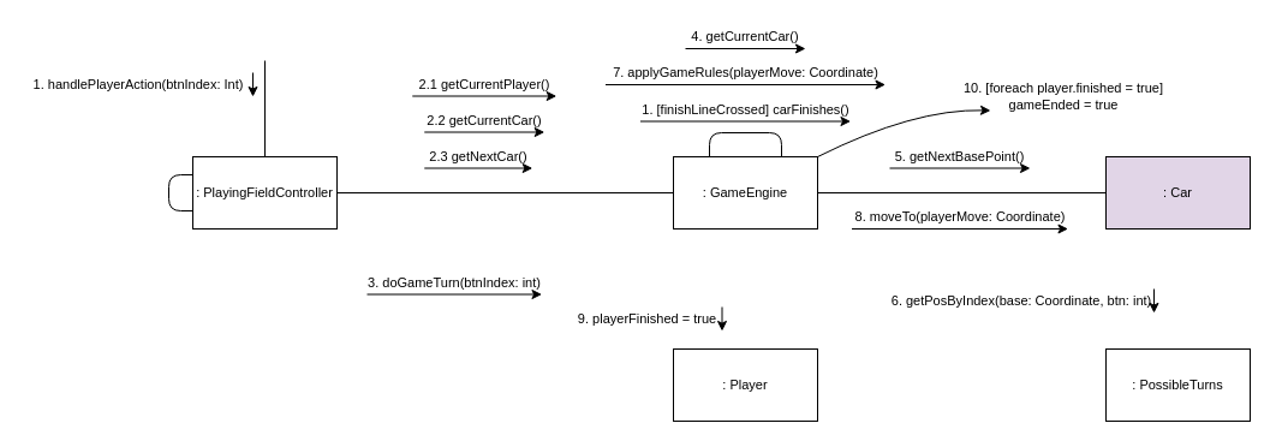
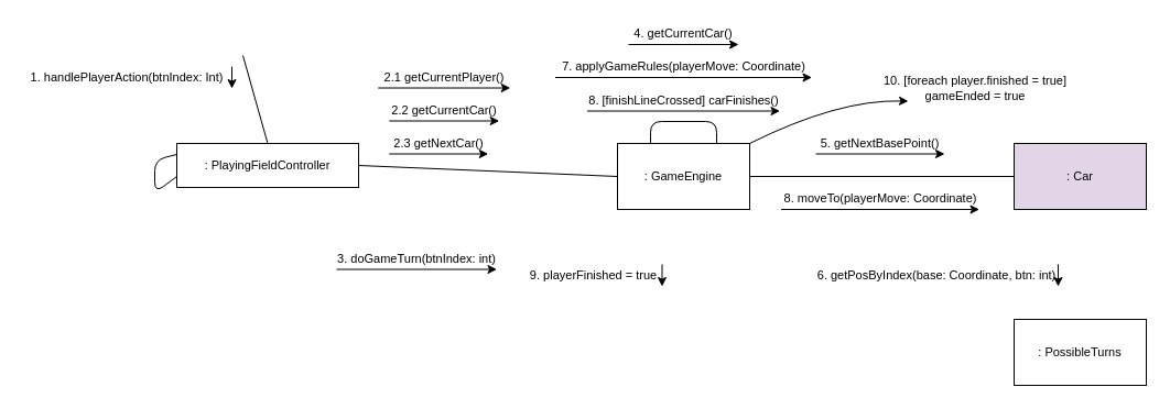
  <mxCell id="0" />
  <mxCell id="1" parent="0" />
- <mxCell id="2" value=": PlayingFieldController" style="rounded=0;whiteSpace=wrap;html=1;fontSize=11;" vertex="1" parent="1"><mxGeometry x="160" y="130" width="120" height="60" as="geometry" /></mxCell>
+ <mxCell id="2" value=": PlayingFieldController" style="rounded=0;whiteSpace=wrap;html=1;fontSize=11;" vertex="1" parent="1"><mxGeometry x="160" y="130" width="165" height="40" as="geometry" /></mxCell>
  <mxCell id="3" value="" style="endArrow=none;html=1;fontSize=11;exitX=0.5;exitY=0;exitDx=0;exitDy=0;" edge="1" parent="1" source="2"><mxGeometry width="50" height="50" relative="1" as="geometry"><mxPoint x="310" y="30" as="sourcePoint" /><mxPoint x="220" y="50" as="targetPoint" /></mxGeometry></mxCell>
  <mxCell id="4" value="1. handlePlayerAction(btnIndex: Int)" style="text;html=1;strokeColor=none;fillColor=none;align=center;verticalAlign=middle;whiteSpace=wrap;rounded=0;fontSize=11;" vertex="1" parent="1"><mxGeometry x="20" y="60" width="190" height="20" as="geometry" /></mxCell>
  <mxCell id="5" value=": GameEngine" style="rounded=0;whiteSpace=wrap;html=1;fontSize=11;" vertex="1" parent="1"><mxGeometry x="560" y="130" width="120" height="60" as="geometry" /></mxCell>
  <mxCell id="6" value="2.1 getCurrentPlayer()" style="text;html=1;strokeColor=none;fillColor=none;align=center;verticalAlign=middle;whiteSpace=wrap;rounded=0;fontSize=11;" vertex="1" parent="1"><mxGeometry x="342.75" y="59.5" width="120" height="20" as="geometry" /></mxCell>
  <mxCell id="7" value="2.2 getCurrentCar()" style="text;html=1;strokeColor=none;fillColor=none;align=center;verticalAlign=middle;whiteSpace=wrap;rounded=0;fontSize=11;" vertex="1" parent="1"><mxGeometry x="352.75" y="89.5" width="100" height="20" as="geometry" /></mxCell>
  <mxCell id="8" value="2.3 getNextCar()" style="text;html=1;strokeColor=none;fillColor=none;align=center;verticalAlign=middle;whiteSpace=wrap;rounded=0;fontSize=11;" vertex="1" parent="1"><mxGeometry x="352.75" y="119.5" width="90" height="20" as="geometry" /></mxCell>
  <mxCell id="9" value="" style="endArrow=classic;html=1;fontSize=11;exitX=1;exitY=0;exitDx=0;exitDy=0;entryX=1;entryY=1;entryDx=0;entryDy=0;" edge="1" parent="1" source="4" target="4"><mxGeometry width="50" height="50" relative="1" as="geometry"><mxPoint x="10" y="190" as="sourcePoint" /><mxPoint x="60" y="140" as="targetPoint" /></mxGeometry></mxCell>
  <mxCell id="10" value="" style="endArrow=classic;html=1;fontSize=11;entryX=1;entryY=1;entryDx=0;entryDy=0;exitX=0;exitY=1;exitDx=0;exitDy=0;" edge="1" parent="1" source="6" target="6"><mxGeometry width="50" height="50" relative="1" as="geometry"><mxPoint x="228.25" y="219.5" as="sourcePoint" /><mxPoint x="278.25" y="169.5" as="targetPoint" /></mxGeometry></mxCell>
  <mxCell id="11" value="" style="endArrow=classic;html=1;fontSize=11;entryX=1;entryY=1;entryDx=0;entryDy=0;exitX=0;exitY=1;exitDx=0;exitDy=0;" edge="1" parent="1" source="7" target="7"><mxGeometry width="50" height="50" relative="1" as="geometry"><mxPoint x="368.25" y="219.5" as="sourcePoint" /><mxPoint x="418.25" y="169.5" as="targetPoint" /></mxGeometry></mxCell>
  <mxCell id="12" value="" style="endArrow=classic;html=1;fontSize=11;entryX=1;entryY=1;entryDx=0;entryDy=0;exitX=0;exitY=1;exitDx=0;exitDy=0;" edge="1" parent="1" source="8" target="8"><mxGeometry width="50" height="50" relative="1" as="geometry"><mxPoint x="378.25" y="219.5" as="sourcePoint" /><mxPoint x="428.25" y="169.5" as="targetPoint" /></mxGeometry></mxCell>
  <mxCell id="13" value="" style="endArrow=none;html=1;fontSize=11;entryX=0;entryY=0.5;entryDx=0;entryDy=0;exitX=1;exitY=0.5;exitDx=0;exitDy=0;" edge="1" parent="1" source="2" target="5"><mxGeometry width="50" height="50" relative="1" as="geometry"><mxPoint x="300" y="260" as="sourcePoint" /><mxPoint x="350" y="210" as="targetPoint" /></mxGeometry></mxCell>
  <mxCell id="14" value="3. doGameTurn(btnIndex: int)" style="text;html=1;strokeColor=none;fillColor=none;align=center;verticalAlign=middle;whiteSpace=wrap;rounded=0;fontSize=11;" vertex="1" parent="1"><mxGeometry x="305" y="224.5" width="145.5" height="20" as="geometry" /></mxCell>
  <mxCell id="15" value="" style="endArrow=classic;html=1;fontSize=11;entryX=1;entryY=1;entryDx=0;entryDy=0;exitX=0;exitY=1;exitDx=0;exitDy=0;" edge="1" parent="1" source="14" target="14"><mxGeometry width="50" height="50" relative="1" as="geometry"><mxPoint x="315.5" y="259.5" as="sourcePoint" /><mxPoint x="365.5" y="209.5" as="targetPoint" /></mxGeometry></mxCell>
  <mxCell id="16" value="" style="endArrow=none;html=1;fontSize=11;entryX=0;entryY=0.25;entryDx=0;entryDy=0;exitX=0;exitY=0.75;exitDx=0;exitDy=0;" edge="1" parent="1" source="2" target="2"><mxGeometry width="50" height="50" relative="1" as="geometry"><mxPoint x="-10" y="170" as="sourcePoint" /><mxPoint x="40" y="120" as="targetPoint" /><Array as="points"><mxPoint x="140" y="175" /><mxPoint x="140" y="145" /></Array></mxGeometry></mxCell>
  <mxCell id="17" value=": Car" style="rounded=0;whiteSpace=wrap;html=1;fontSize=11;fillColor=#e1d5e7;" vertex="1" parent="1"><mxGeometry x="920" y="130" width="120" height="60" as="geometry" /></mxCell>
  <mxCell id="18" value="4. getCurrentCar()" style="text;html=1;strokeColor=none;fillColor=none;align=center;verticalAlign=middle;whiteSpace=wrap;rounded=0;fontSize=11;" vertex="1" parent="1"><mxGeometry x="570" y="20" width="100" height="20" as="geometry" /></mxCell>
  <mxCell id="19" value="5. getNextBasePoint()" style="text;html=1;strokeColor=none;fillColor=none;align=center;verticalAlign=middle;whiteSpace=wrap;rounded=0;fontSize=11;" vertex="1" parent="1"><mxGeometry x="740" y="119.5" width="117" height="20" as="geometry" /></mxCell>
  <mxCell id="20" value=": PossibleTurns" style="rounded=0;whiteSpace=wrap;html=1;fontSize=11;" vertex="1" parent="1"><mxGeometry x="920" y="290" width="120" height="60" as="geometry" /></mxCell>
  <mxCell id="21" value="6. getPosByIndex(base: Coordinate, btn: int)" style="text;html=1;strokeColor=none;fillColor=none;align=center;verticalAlign=middle;whiteSpace=wrap;rounded=0;fontSize=11;" vertex="1" parent="1"><mxGeometry x="740" y="240" width="220" height="20" as="geometry" /></mxCell>
  <mxCell id="22" value="7. applyGameRules(playerMove: Coordinate)" style="text;html=1;strokeColor=none;fillColor=none;align=center;verticalAlign=middle;whiteSpace=wrap;rounded=0;fontSize=11;" vertex="1" parent="1"><mxGeometry x="503.5" y="50" width="233" height="20" as="geometry" /></mxCell>
  <mxCell id="23" value="" style="endArrow=none;html=1;fontSize=11;exitX=0.25;exitY=0;exitDx=0;exitDy=0;entryX=0.75;entryY=0;entryDx=0;entryDy=0;" edge="1" parent="1" source="5" target="5"><mxGeometry width="50" height="50" relative="1" as="geometry"><mxPoint x="380" y="290" as="sourcePoint" /><mxPoint x="430" y="240" as="targetPoint" /><Array as="points"><mxPoint x="590" y="110" /><mxPoint x="650" y="110" /></Array></mxGeometry></mxCell>
  <mxCell id="24" value="" style="endArrow=none;html=1;fontSize=11;entryX=0;entryY=0.5;entryDx=0;entryDy=0;exitX=1;exitY=0.5;exitDx=0;exitDy=0;" edge="1" parent="1" source="5" target="17"><mxGeometry width="50" height="50" relative="1" as="geometry"><mxPoint x="320" y="330" as="sourcePoint" /><mxPoint x="370" y="280" as="targetPoint" /></mxGeometry></mxCell>
  <mxCell id="25" value="" style="endArrow=classic;html=1;fontSize=11;entryX=1;entryY=1;entryDx=0;entryDy=0;exitX=0;exitY=1;exitDx=0;exitDy=0;" edge="1" parent="1" source="18" target="18"><mxGeometry width="50" height="50" relative="1" as="geometry"><mxPoint x="280" y="240" as="sourcePoint" /><mxPoint x="330" y="190" as="targetPoint" /></mxGeometry></mxCell>
  <mxCell id="26" value="" style="endArrow=classic;html=1;fontSize=11;entryX=1;entryY=1;entryDx=0;entryDy=0;exitX=0;exitY=1;exitDx=0;exitDy=0;" edge="1" parent="1" source="19" target="19"><mxGeometry width="50" height="50" relative="1" as="geometry"><mxPoint x="590" y="330" as="sourcePoint" /><mxPoint x="640" y="280" as="targetPoint" /></mxGeometry></mxCell>
  <mxCell id="27" value="" style="endArrow=classic;html=1;fontSize=11;entryX=1;entryY=1;entryDx=0;entryDy=0;exitX=1;exitY=0;exitDx=0;exitDy=0;" edge="1" parent="1" source="21" target="21"><mxGeometry width="50" height="50" relative="1" as="geometry"><mxPoint x="720" y="320" as="sourcePoint" /><mxPoint x="770" y="270" as="targetPoint" /></mxGeometry></mxCell>
  <mxCell id="28" value="" style="endArrow=classic;html=1;fontSize=11;entryX=1;entryY=1;entryDx=0;entryDy=0;exitX=0;exitY=1;exitDx=0;exitDy=0;" edge="1" parent="1" source="22" target="22"><mxGeometry width="50" height="50" relative="1" as="geometry"><mxPoint x="200" y="370" as="sourcePoint" /><mxPoint x="250" y="320" as="targetPoint" /></mxGeometry></mxCell>
- <mxCell id="29" value="1. [finishLineCrossed] carFinishes()" style="text;html=1;strokeColor=none;fillColor=none;align=center;verticalAlign=middle;whiteSpace=wrap;rounded=0;fontSize=11;" vertex="1" parent="1"><mxGeometry x="532.5" y="80.5" width="175" height="20" as="geometry" /></mxCell>
+ <mxCell id="29" value="8. [finishLineCrossed] carFinishes()" style="text;html=1;strokeColor=none;fillColor=none;align=center;verticalAlign=middle;whiteSpace=wrap;rounded=0;fontSize=11;" vertex="1" parent="1"><mxGeometry x="532.5" y="80.5" width="175" height="20" as="geometry" /></mxCell>
  <mxCell id="30" value="8. moveTo(playerMove: Coordinate)" style="text;html=1;strokeColor=none;fillColor=none;align=center;verticalAlign=middle;whiteSpace=wrap;rounded=0;fontSize=11;" vertex="1" parent="1"><mxGeometry x="708.5" y="170" width="180" height="20" as="geometry" /></mxCell>
  <mxCell id="31" value="" style="endArrow=classic;html=1;fontSize=11;entryX=1;entryY=1;entryDx=0;entryDy=0;exitX=0;exitY=1;exitDx=0;exitDy=0;" edge="1" parent="1" source="30" target="30"><mxGeometry width="50" height="50" relative="1" as="geometry"><mxPoint x="500" y="390" as="sourcePoint" /><mxPoint x="550" y="340" as="targetPoint" /></mxGeometry></mxCell>
  <mxCell id="32" value="" style="endArrow=classic;html=1;fontSize=11;entryX=1;entryY=1;entryDx=0;entryDy=0;exitX=0;exitY=1;exitDx=0;exitDy=0;" edge="1" parent="1" source="29" target="29"><mxGeometry width="50" height="50" relative="1" as="geometry"><mxPoint x="560" y="321" as="sourcePoint" /><mxPoint x="610" y="271" as="targetPoint" /></mxGeometry></mxCell>
- <mxCell id="33" value=": Player" style="rounded=0;whiteSpace=wrap;html=1;fontSize=11;" vertex="1" parent="1"><mxGeometry x="560" y="290" width="120" height="60" as="geometry" /></mxCell>
- <mxCell id="34" value="9. playerFinished = true" style="text;html=1;strokeColor=none;fillColor=none;align=center;verticalAlign=middle;whiteSpace=wrap;rounded=0;fontSize=11;" vertex="1" parent="1"><mxGeometry x="475.5" y="255" width="125" height="20" as="geometry" /></mxCell>
+ <mxCell id="34" value="9. playerFinished = true" style="text;html=1;strokeColor=none;fillColor=none;align=center;verticalAlign=middle;whiteSpace=wrap;rounded=0;fontSize=11;" vertex="1" parent="1"><mxGeometry x="475.5" y="240" width="125" height="20" as="geometry" /></mxCell>
  <mxCell id="35" value="" style="endArrow=classic;html=1;fontSize=11;entryX=1;entryY=1;entryDx=0;entryDy=0;exitX=1;exitY=0;exitDx=0;exitDy=0;" edge="1" parent="1" source="34" target="34"><mxGeometry width="50" height="50" relative="1" as="geometry"><mxPoint x="440" y="340" as="sourcePoint" /><mxPoint x="490" y="290" as="targetPoint" /></mxGeometry></mxCell>
  <mxCell id="36" value="10. [foreach player.finished = true]&lt;br&gt;gameEnded = true" style="text;html=1;strokeColor=none;fillColor=none;align=center;verticalAlign=middle;whiteSpace=wrap;rounded=0;fontSize=11;" vertex="1" parent="1"><mxGeometry x="800" y="69.5" width="170" height="20" as="geometry" /></mxCell>
  <mxCell id="37" value="" style="endArrow=classic;html=1;fontSize=11;entryX=0.141;entryY=1.1;entryDx=0;entryDy=0;entryPerimeter=0;exitX=1;exitY=0;exitDx=0;exitDy=0;curved=1;" edge="1" parent="1" source="5" target="36"><mxGeometry width="50" height="50" relative="1" as="geometry"><mxPoint x="320" y="300" as="sourcePoint" /><mxPoint x="370" y="250" as="targetPoint" /><Array as="points"><mxPoint x="760" y="90" /></Array></mxGeometry></mxCell>
